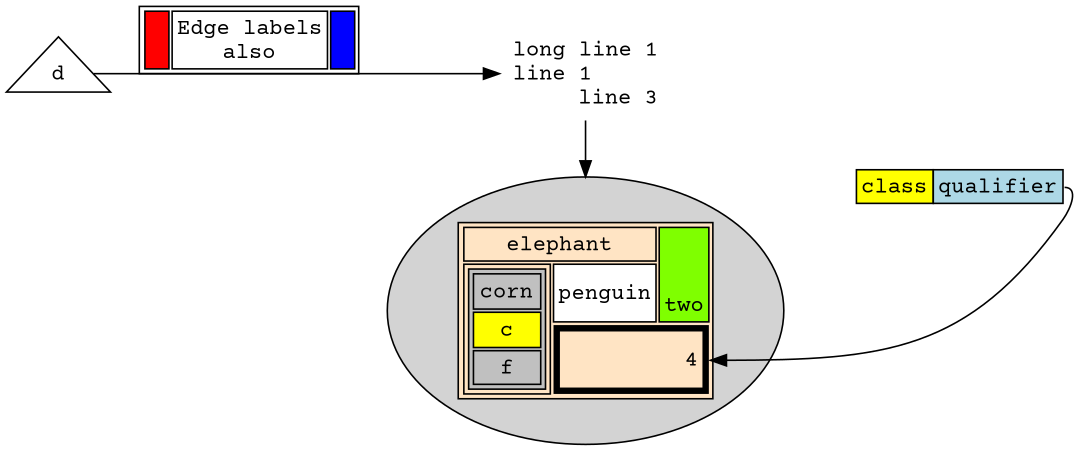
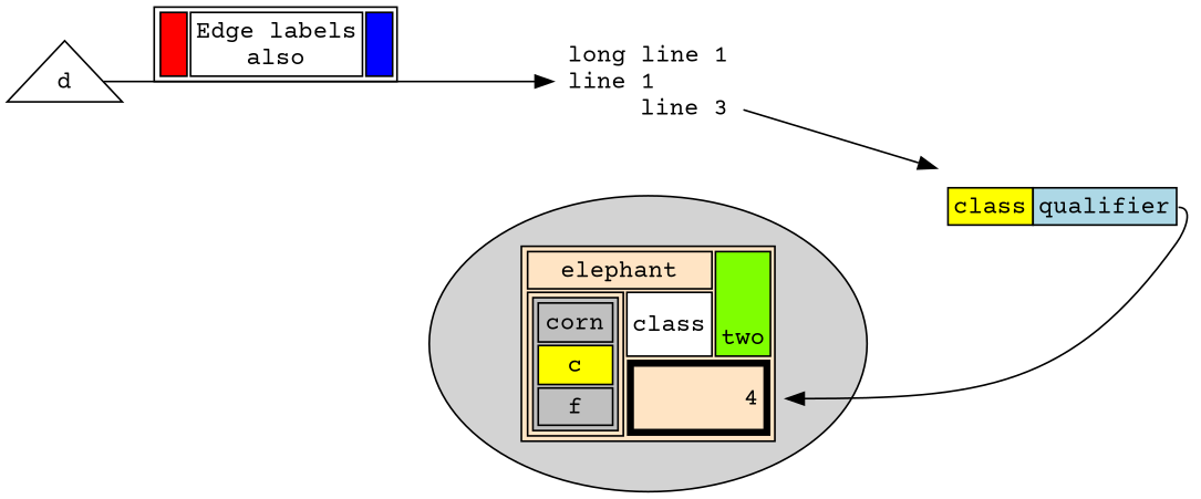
  digraph {
    fontname="Courier Prime"
    rankdir=LR
    node [fontname="Courier Prime" shape=plaintext]
    edge [fontname="Courier Prime"]
-   n1 [height=2.24 label=< <TABLE BGCOLOR="bisque">   <TR><TD COLSPAN="3">elephant</TD>        <TD ROWSPAN="2" BGCOLOR="chartreuse"            VALIGN="bottom" ALIGN="right">two</TD> </TR>   <TR><TD COLSPAN="2" ROWSPAN="2">         <TABLE BGCOLOR="grey">           <TR> <TD>corn</TD> </TR>            <TR> <TD BGCOLOR="yellow">c</TD> </TR>            <TR> <TD>f</TD> </TR>          </TABLE> </TD>       <TD BGCOLOR="white">penguin</TD>    </TR>    <TR> <TD COLSPAN="2" BORDER="4" ALIGN="right" PORT="there">4</TD> </TR> </TABLE>> shape=ellipse style=filled width=2.94]
+   n1 [height=2.24 label=< <TABLE BGCOLOR="bisque">   <TR><TD COLSPAN="3">elephant</TD>        <TD ROWSPAN="2" BGCOLOR="chartreuse"            VALIGN="bottom" ALIGN="right">two</TD> </TR>   <TR><TD COLSPAN="2" ROWSPAN="2">         <TABLE BGCOLOR="grey">           <TR> <TD>corn</TD> </TR>            <TR> <TD BGCOLOR="yellow">c</TD> </TR>            <TR> <TD>f</TD> </TR>          </TABLE> </TD>       <TD BGCOLOR="white">class</TD>    </TR>    <TR> <TD COLSPAN="2" BORDER="4" ALIGN="right" PORT="there">4</TD> </TR> </TABLE>> shape=ellipse style=filled width=2.94]
    n2 [height=0.81 label=<long line 1<BR/>line 1<BR ALIGN="LEFT"/>line 3<BR ALIGN="RIGHT"/>> width=1.08]
    n3 [height=0.58 label=< <TABLE BORDER="0" CELLBORDER="1" CELLSPACING="0">   <TR><TD ROWSPAN="3" BGCOLOR="yellow">class</TD></TR>   <TR><TD PORT="here" BGCOLOR="lightblue">qualifier</TD></TR> </TABLE>> width=1.47]
    d [height=0.50 shape=triangle width=0.75]
    subgraph sub_1 {
      rank=same
      n1
      n2
    }
-   n2 -> n1
+   n2 -> n3
    n3 -> n1 [arrowtail=diamond headport=there tailport=here]
    d -> n2 [label=< <TABLE>   <TR><TD BGCOLOR="red" WIDTH="10"> </TD>       <TD>Edge labels<BR/>also</TD>       <TD BGCOLOR="blue" WIDTH="10"> </TD>   </TR> </TABLE>>]
  }
